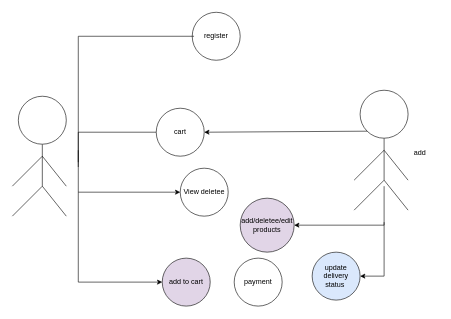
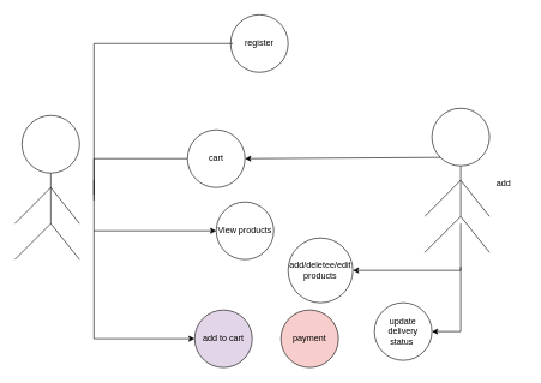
  <mxCell id="0" />
  <mxCell id="1" parent="0" />
  <mxCell id="2" value="register" style="ellipse;whiteSpace=wrap;html=1;aspect=fixed;" vertex="1" parent="1"><mxGeometry x="320" y="20" width="80" height="80" as="geometry" /></mxCell>
  <mxCell id="3" value="" style="endArrow=none;html=1;rounded=0;" edge="1" parent="1" target="4"><mxGeometry width="50" height="50" relative="1" as="geometry"><mxPoint x="70" y="310" as="sourcePoint" /><mxPoint x="70" y="200" as="targetPoint" /></mxGeometry></mxCell>
  <mxCell id="4" value="" style="ellipse;whiteSpace=wrap;html=1;aspect=fixed;" vertex="1" parent="1"><mxGeometry x="30" y="160" width="80" height="80" as="geometry" /></mxCell>
  <mxCell id="5" value="" style="endArrow=none;html=1;rounded=0;" edge="1" parent="1"><mxGeometry width="50" height="50" relative="1" as="geometry"><mxPoint x="110" y="360" as="sourcePoint" /><mxPoint x="70" y="310" as="targetPoint" /></mxGeometry></mxCell>
  <mxCell id="6" value="" style="endArrow=none;html=1;rounded=0;" edge="1" parent="1"><mxGeometry width="50" height="50" relative="1" as="geometry"><mxPoint x="20" y="360" as="sourcePoint" /><mxPoint x="70" y="310" as="targetPoint" /></mxGeometry></mxCell>
  <mxCell id="7" value="" style="endArrow=none;html=1;rounded=0;" edge="1" parent="1"><mxGeometry width="50" height="50" relative="1" as="geometry"><mxPoint x="110" y="310" as="sourcePoint" /><mxPoint x="70" y="260" as="targetPoint" /></mxGeometry></mxCell>
  <mxCell id="8" value="" style="endArrow=none;html=1;rounded=0;" edge="1" parent="1"><mxGeometry width="50" height="50" relative="1" as="geometry"><mxPoint x="20" y="310" as="sourcePoint" /><mxPoint x="70" y="260" as="targetPoint" /></mxGeometry></mxCell>
  <mxCell id="9" value="" style="endArrow=none;html=1;rounded=0;entryX=0.038;entryY=0.65;entryDx=0;entryDy=0;entryPerimeter=0;" edge="1" parent="1"><mxGeometry width="50" height="50" relative="1" as="geometry"><mxPoint x="130" y="278" as="sourcePoint" /><mxPoint x="323.04" y="60" as="targetPoint" /><Array as="points"><mxPoint x="130" y="60" /></Array></mxGeometry></mxCell>
  <mxCell id="10" value="" style="endArrow=none;html=1;rounded=0;" edge="1" parent="1" target="11"><mxGeometry width="50" height="50" relative="1" as="geometry"><mxPoint x="130" y="270" as="sourcePoint" /><mxPoint x="300" y="220" as="targetPoint" /><Array as="points"><mxPoint x="130" y="220" /></Array></mxGeometry></mxCell>
  <mxCell id="11" value="cart" style="ellipse;whiteSpace=wrap;html=1;aspect=fixed;" vertex="1" parent="1"><mxGeometry x="260" y="180" width="80" height="80" as="geometry" /></mxCell>
  <mxCell id="12" value="" style="endArrow=classic;html=1;rounded=0;" edge="1" parent="1"><mxGeometry width="50" height="50" relative="1" as="geometry"><mxPoint x="130" y="250" as="sourcePoint" /><mxPoint x="300" y="320" as="targetPoint" /><Array as="points"><mxPoint x="130" y="320" /></Array></mxGeometry></mxCell>
- <mxCell id="13" value="View deletee" style="ellipse;whiteSpace=wrap;html=1;aspect=fixed;" vertex="1" parent="1"><mxGeometry x="300" y="280" width="80" height="80" as="geometry" /></mxCell>
+ <mxCell id="13" value="View products" style="ellipse;whiteSpace=wrap;html=1;aspect=fixed;" vertex="1" parent="1"><mxGeometry x="300" y="280" width="80" height="80" as="geometry" /></mxCell>
  <mxCell id="14" value="" style="endArrow=classic;html=1;rounded=0;" edge="1" parent="1" target="15"><mxGeometry width="50" height="50" relative="1" as="geometry"><mxPoint x="130" y="320" as="sourcePoint" /><mxPoint x="310" y="470" as="targetPoint" /><Array as="points"><mxPoint x="130" y="470" /></Array></mxGeometry></mxCell>
  <mxCell id="15" value="add to cart" style="ellipse;whiteSpace=wrap;html=1;aspect=fixed;fillColor=#e1d5e7;" vertex="1" parent="1"><mxGeometry x="270" y="430" width="80" height="80" as="geometry" /></mxCell>
- <mxCell id="16" value="payment" style="ellipse;whiteSpace=wrap;html=1;aspect=fixed;" vertex="1" parent="1"><mxGeometry x="390" y="430" width="80" height="80" as="geometry" /></mxCell>
+ <mxCell id="16" value="payment" style="ellipse;whiteSpace=wrap;html=1;aspect=fixed;fillColor=#f8cecc;" vertex="1" parent="1"><mxGeometry x="390" y="430" width="80" height="80" as="geometry" /></mxCell>
  <mxCell id="17" value="" style="endArrow=none;html=1;rounded=0;" edge="1" parent="1" target="18"><mxGeometry width="50" height="50" relative="1" as="geometry"><mxPoint x="640" y="300" as="sourcePoint" /><mxPoint x="640" y="190" as="targetPoint" /></mxGeometry></mxCell>
  <mxCell id="18" value="" style="ellipse;whiteSpace=wrap;html=1;aspect=fixed;" vertex="1" parent="1"><mxGeometry x="600" y="150" width="80" height="80" as="geometry" /></mxCell>
  <mxCell id="19" value="" style="endArrow=none;html=1;rounded=0;" edge="1" parent="1"><mxGeometry width="50" height="50" relative="1" as="geometry"><mxPoint x="680" y="350" as="sourcePoint" /><mxPoint x="640" y="300" as="targetPoint" /></mxGeometry></mxCell>
  <mxCell id="20" value="" style="endArrow=none;html=1;rounded=0;" edge="1" parent="1"><mxGeometry width="50" height="50" relative="1" as="geometry"><mxPoint x="590" y="350" as="sourcePoint" /><mxPoint x="640" y="300" as="targetPoint" /></mxGeometry></mxCell>
  <mxCell id="21" value="" style="endArrow=none;html=1;rounded=0;" edge="1" parent="1"><mxGeometry width="50" height="50" relative="1" as="geometry"><mxPoint x="680" y="300" as="sourcePoint" /><mxPoint x="640" y="250" as="targetPoint" /></mxGeometry></mxCell>
  <mxCell id="22" value="" style="endArrow=none;html=1;rounded=0;" edge="1" parent="1"><mxGeometry width="50" height="50" relative="1" as="geometry"><mxPoint x="590" y="300" as="sourcePoint" /><mxPoint x="640" y="250" as="targetPoint" /></mxGeometry></mxCell>
  <mxCell id="23" value="add" style="text;strokeColor=none;align=center;fillColor=none;html=1;verticalAlign=middle;whiteSpace=wrap;rounded=0;" vertex="1" parent="1"><mxGeometry x="670" y="240" width="60" height="30" as="geometry" /></mxCell>
  <mxCell id="24" value="" style="endArrow=classic;html=1;rounded=0;entryX=1;entryY=0.5;entryDx=0;entryDy=0;exitX=0;exitY=1;exitDx=0;exitDy=0;" edge="1" parent="1" source="18" target="11"><mxGeometry width="50" height="50" relative="1" as="geometry"><mxPoint x="580" y="220" as="sourcePoint" /><mxPoint x="490" y="250" as="targetPoint" /></mxGeometry></mxCell>
  <mxCell id="25" value="" style="endArrow=classic;html=1;rounded=0;" edge="1" parent="1" target="26"><mxGeometry width="50" height="50" relative="1" as="geometry"><mxPoint x="640" y="310" as="sourcePoint" /><mxPoint x="500" y="380" as="targetPoint" /><Array as="points"><mxPoint x="640" y="375" /></Array></mxGeometry></mxCell>
- <mxCell id="26" value="add/deletee/edit products" style="ellipse;whiteSpace=wrap;html=1;aspect=fixed;fillColor=#e1d5e7;" vertex="1" parent="1"><mxGeometry x="400" y="330" width="90" height="90" as="geometry" /></mxCell>
+ <mxCell id="26" value="add/deletee/edit products" style="ellipse;whiteSpace=wrap;html=1;aspect=fixed;" vertex="1" parent="1"><mxGeometry x="400" y="330" width="90" height="90" as="geometry" /></mxCell>
  <mxCell id="27" value="" style="endArrow=classic;html=1;rounded=0;" edge="1" parent="1" target="28"><mxGeometry width="50" height="50" relative="1" as="geometry"><mxPoint x="640" y="370" as="sourcePoint" /><mxPoint x="580" y="460" as="targetPoint" /><Array as="points"><mxPoint x="640" y="460" /></Array></mxGeometry></mxCell>
- <mxCell id="28" value="update delivery status&amp;nbsp;" style="ellipse;whiteSpace=wrap;html=1;aspect=fixed;fillColor=#dae8fc;" vertex="1" parent="1"><mxGeometry x="520" y="420" width="80" height="80" as="geometry" /></mxCell>
+ <mxCell id="28" value="update delivery status&amp;nbsp;" style="ellipse;whiteSpace=wrap;html=1;aspect=fixed;" vertex="1" parent="1"><mxGeometry x="520" y="420" width="80" height="80" as="geometry" /></mxCell>
